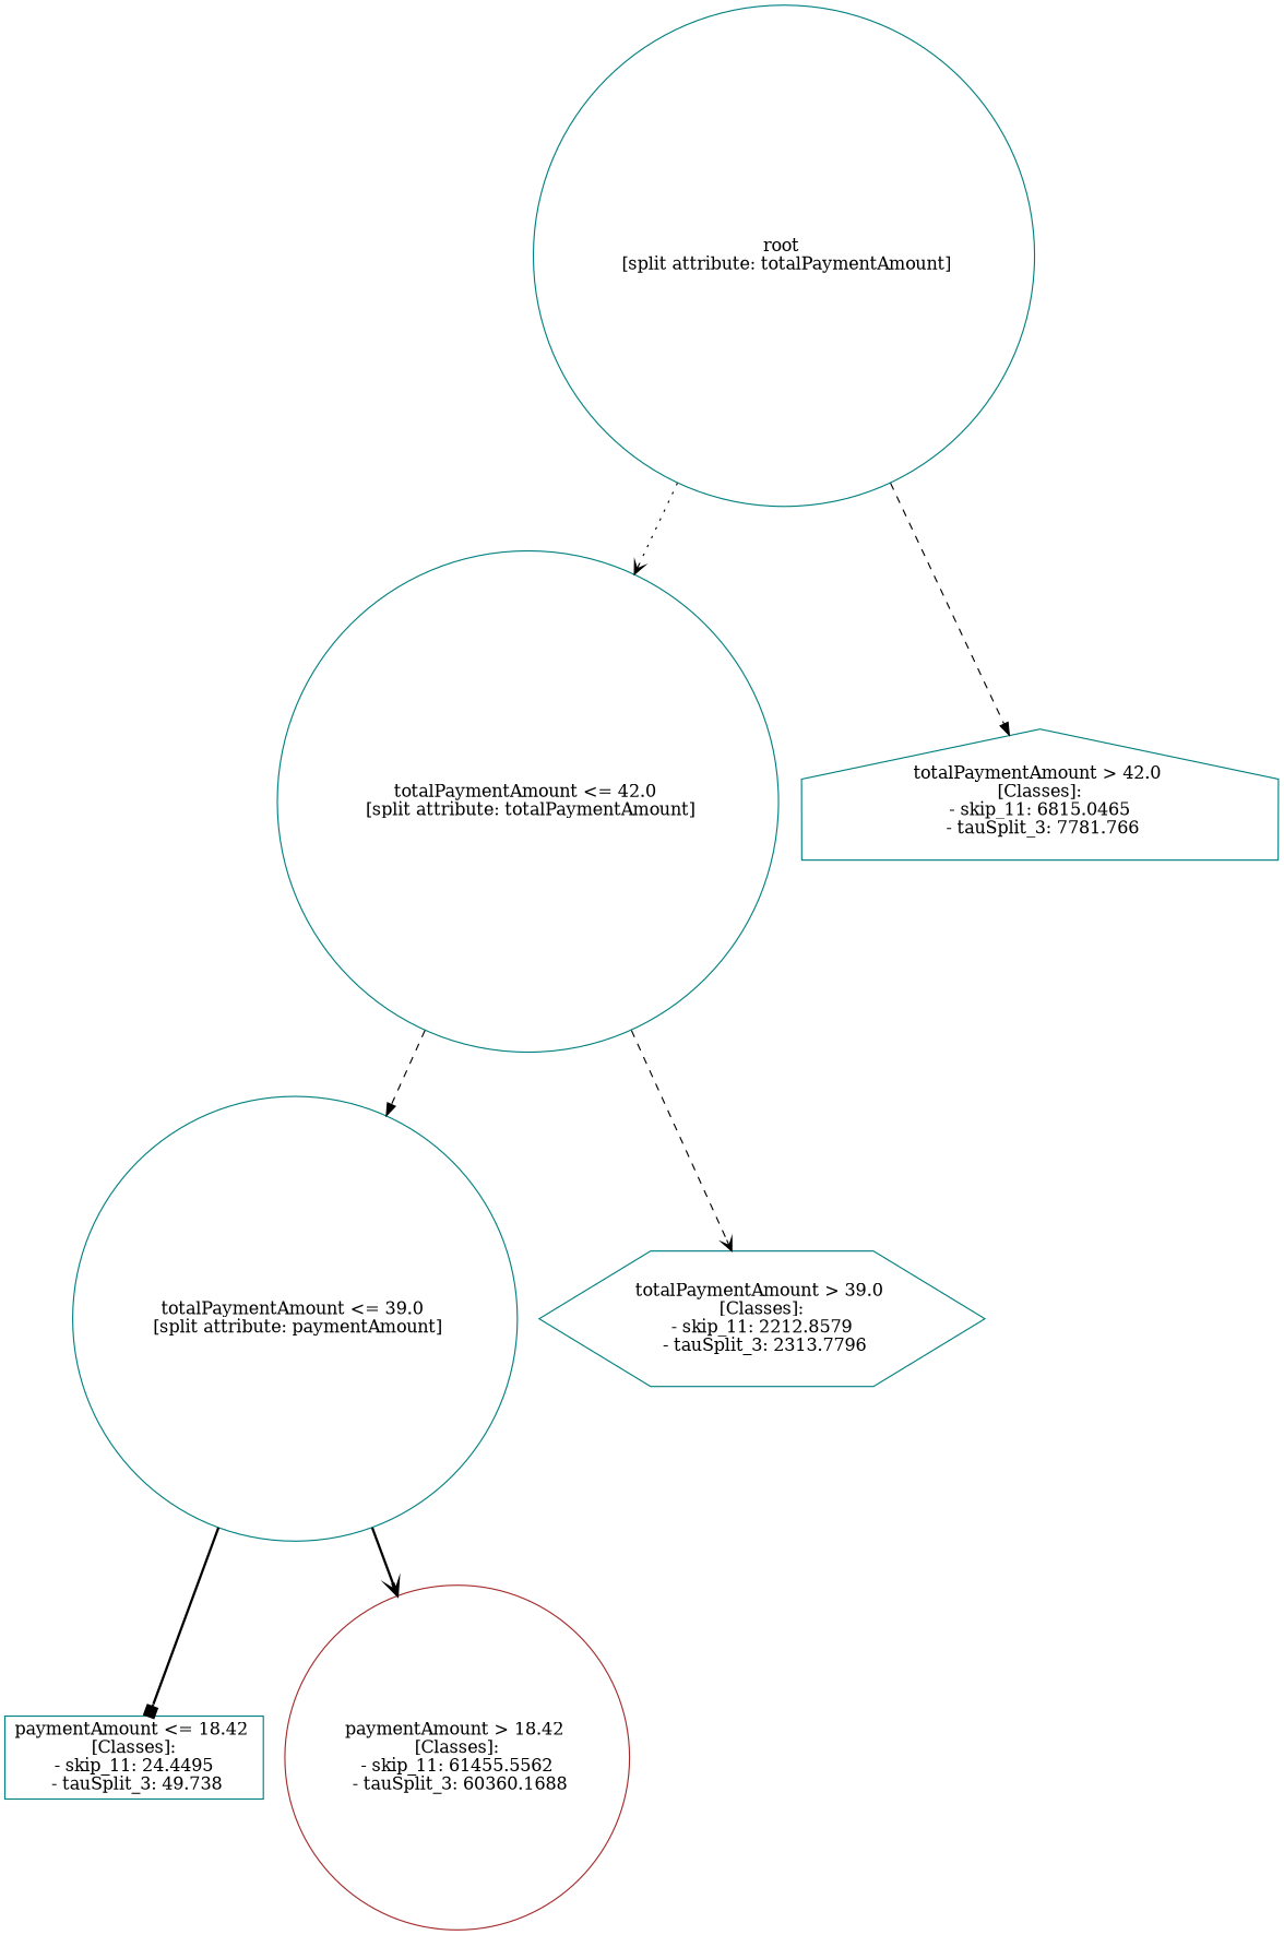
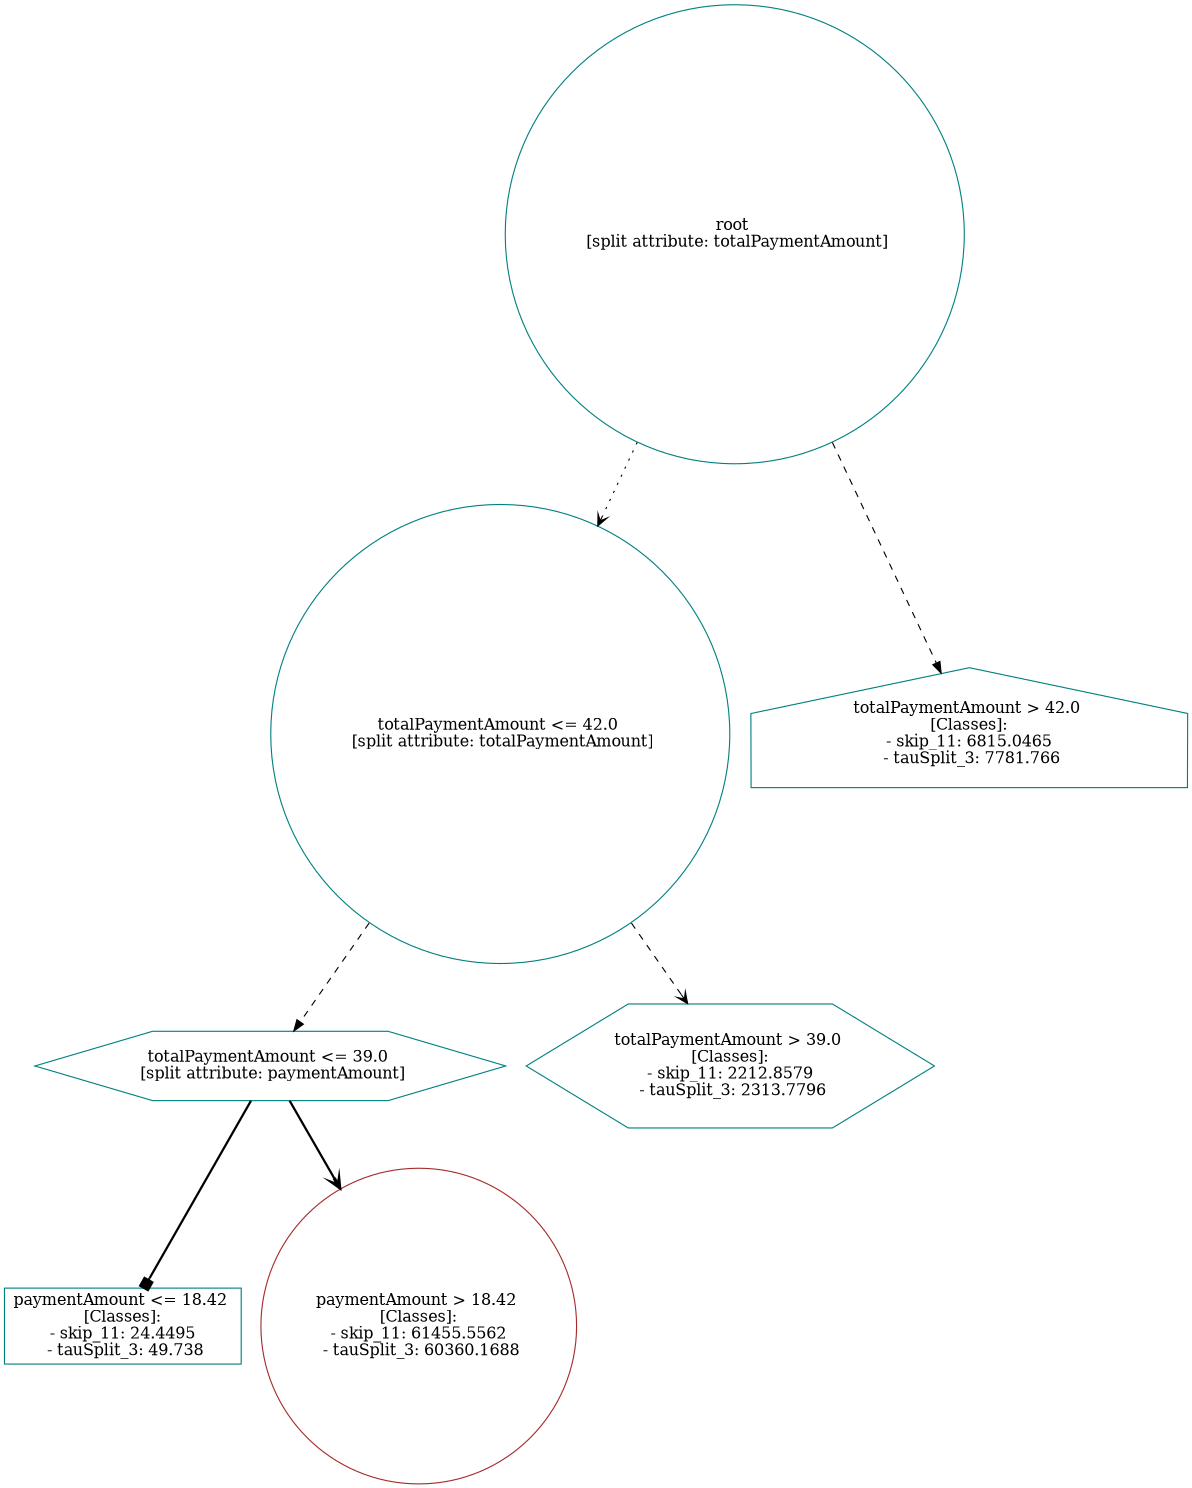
  digraph {
    node [color=teal shape=circle]
    edge [style=dashed arrowhead=vee]
    n1 [label="root \n [split attribute: totalPaymentAmount]"]
    n2 [label="totalPaymentAmount <= 42.0 \n [split attribute: totalPaymentAmount]"]
    n3 [label="totalPaymentAmount > 42.0 \n [Classes]: \n - skip_11: 6815.0465 \n - tauSplit_3: 7781.766" shape=house]
-   n4 [label="totalPaymentAmount <= 39.0 \n [split attribute: paymentAmount]"]
+   n4 [label="totalPaymentAmount <= 39.0 \n [split attribute: paymentAmount]" shape=hexagon]
    n5 [label="totalPaymentAmount > 39.0 \n [Classes]: \n - skip_11: 2212.8579 \n - tauSplit_3: 2313.7796" shape=hexagon]
    n6 [label="paymentAmount <= 18.42 \n [Classes]: \n - skip_11: 24.4495 \n - tauSplit_3: 49.738" shape=box]
    n7 [label="paymentAmount > 18.42 \n [Classes]: \n - skip_11: 61455.5562 \n - tauSplit_3: 60360.1688" color=brown]
    n1 -> n2 [style=dotted]
    n1 -> n3 [arrowhead=normal]
    n2 -> n4 [arrowhead=normal]
    n2 -> n5
    n4 -> n6 [style=bold arrowhead=box]
    n4 -> n7 [style=bold]
  }
